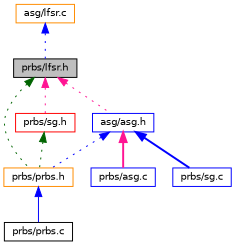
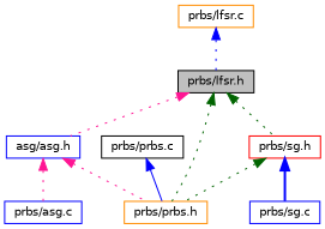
  digraph {
    node [color=blue fontname=Helvetica fontsize=10 shape=record]
    edge [color=deeppink dir=back fontname=Helvetica fontsize=10 labelfontname=Helvetica labelfontsize=10 style=dotted]
    n1 [color=black fillcolor=grey75 fontcolor=black height=0.2 label="prbs/lfsr.h" style=filled width=0.4]
    n2 [height=0.2 label="asg/asg.h" width=0.4]
    n3 [color=darkorange height=0.2 label="prbs/prbs.h" width=0.4]
    n4 [color=red height=0.2 label="prbs/sg.h" width=0.4]
    n5 [height=0.2 label="prbs/asg.c" width=0.4]
    n6 [color=black height=0.2 label="prbs/prbs.c" width=0.4]
-   n7 [color=darkorange height=0.2 label="asg/lfsr.c" width=0.4]
+   n7 [color=darkorange height=0.2 label="prbs/lfsr.c" width=0.4]
    n8 [height=0.2 label="prbs/sg.c" width=0.4]
    n1 -> n2
    n1 -> n3 [color=darkgreen]
-   n1 -> n4
-   n2 -> n3 [color=blue]
-   n2 -> n5 [style=bold]
-   n3 -> n6 [color=blue style=solid]
+   n1 -> n4 [color=darkgreen]
+   n2 -> n3
+   n2 -> n5
+   n6 -> n3 [color=blue style=solid]
    n4 -> n3 [color=darkgreen]
-   n2 -> n8 [color=blue style=bold]
+   n4 -> n8 [color=blue style=bold]
    n7 -> n1 [color=blue]
  }
